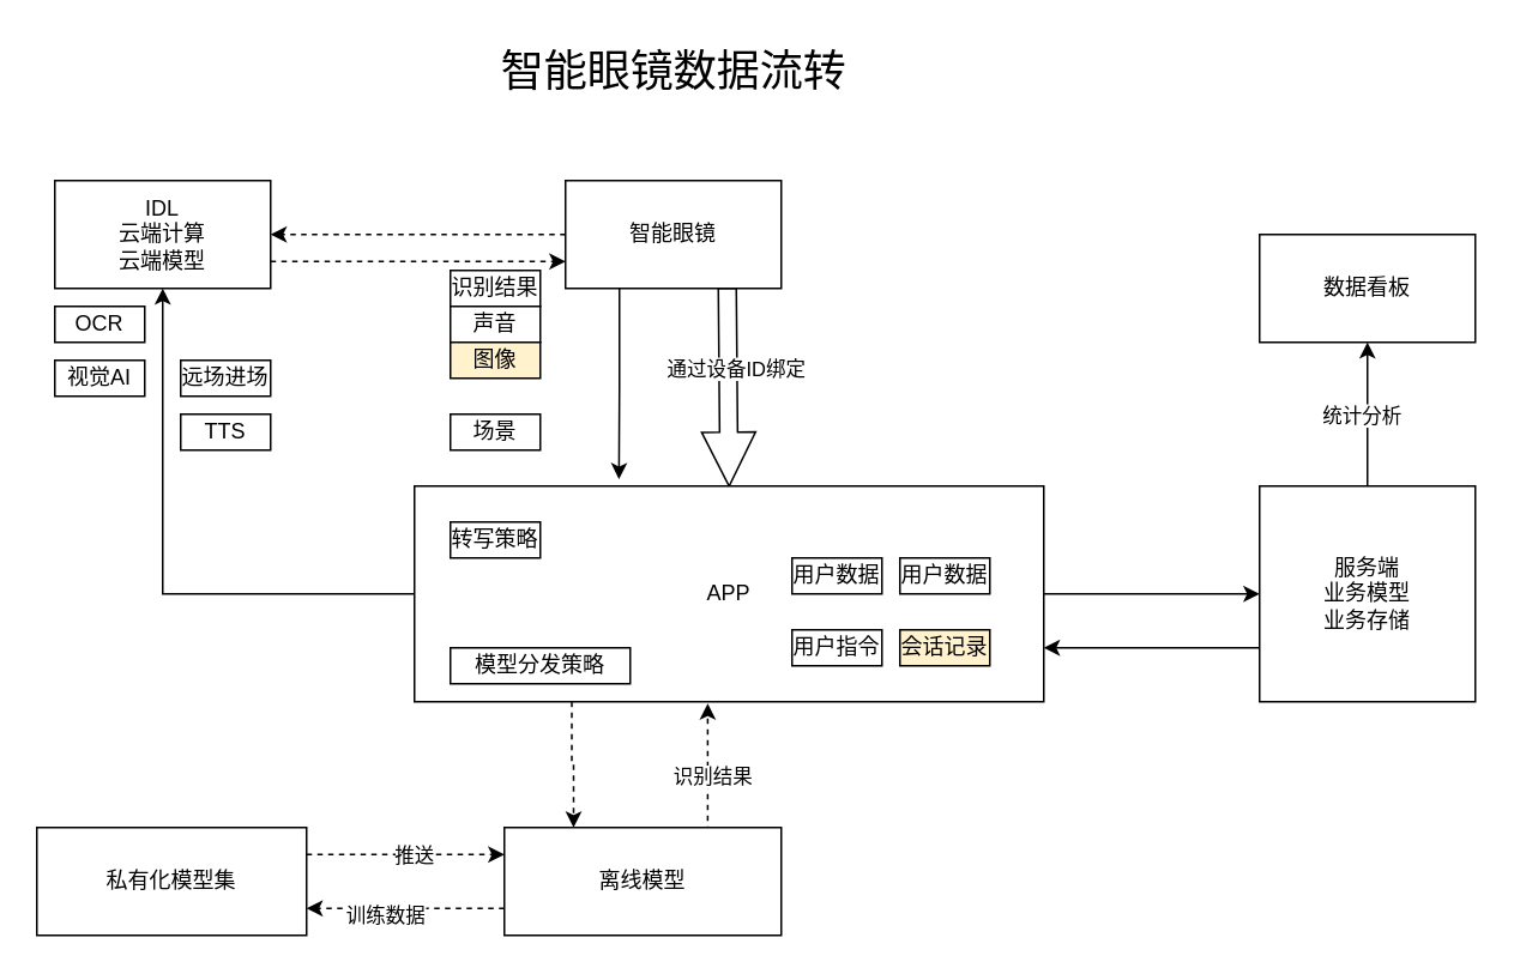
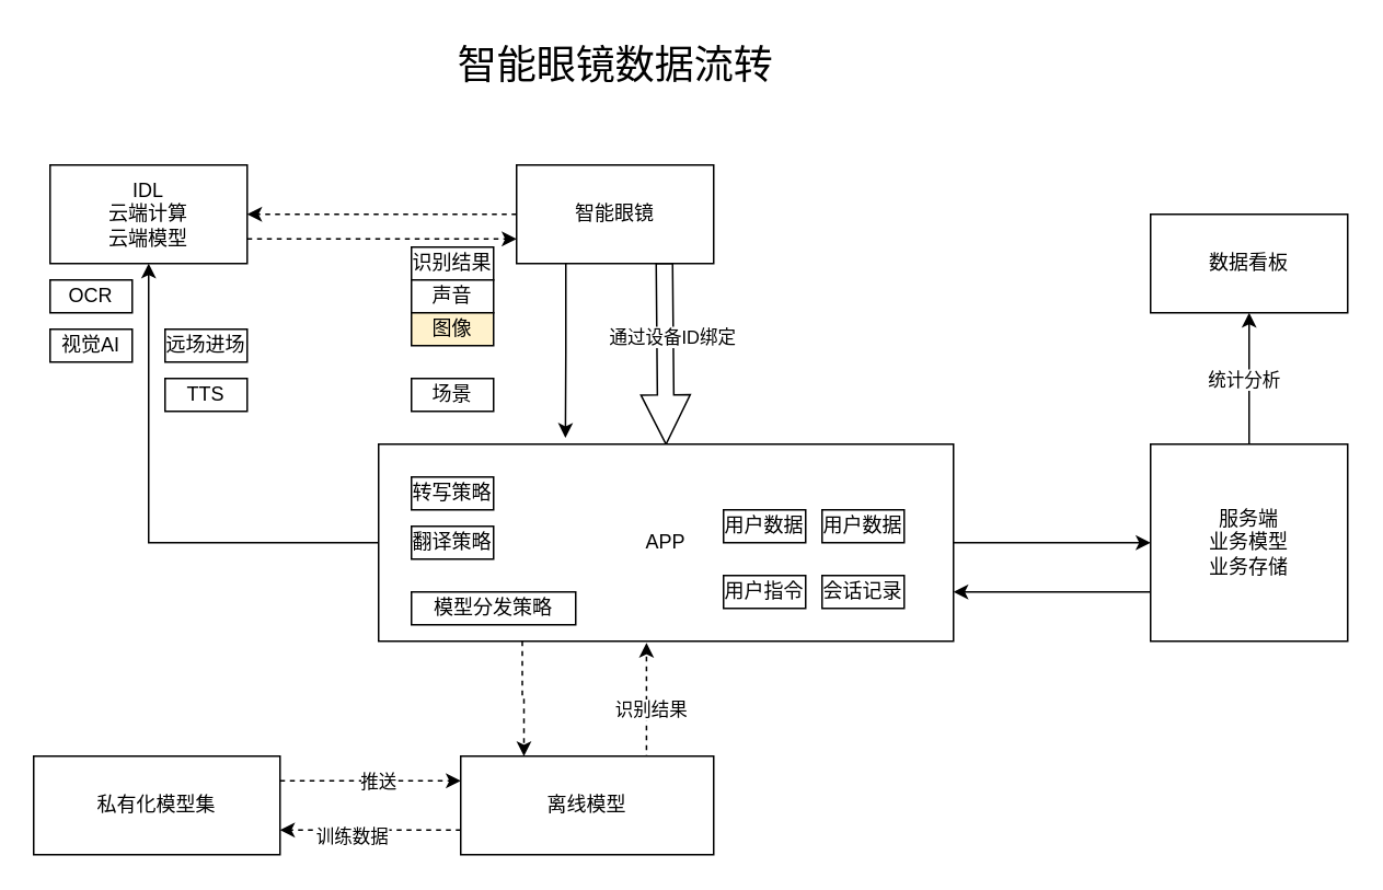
  <mxCell id="0" />
  <mxCell id="1" parent="0" />
  <mxCell id="2" style="edgeStyle=orthogonalEdgeStyle;rounded=0;orthogonalLoop=1;jettySize=auto;html=1;exitX=1;exitY=0.75;exitDx=0;exitDy=0;entryX=0;entryY=0.75;entryDx=0;entryDy=0;dashed=1;" edge="1" parent="1" source="3" target="8"><mxGeometry relative="1" as="geometry" /></mxCell>
  <mxCell id="3" value="IDL&lt;div&gt;云端计算&lt;br&gt;云端模型&lt;/div&gt;" style="rounded=0;whiteSpace=wrap;html=1;" parent="1" vertex="1"><mxGeometry x="30" y="100" width="120" height="60" as="geometry" /></mxCell>
  <mxCell id="4" style="edgeStyle=orthogonalEdgeStyle;rounded=0;orthogonalLoop=1;jettySize=auto;html=1;entryX=0.325;entryY=-0.032;entryDx=0;entryDy=0;entryPerimeter=0;exitX=0.25;exitY=1;exitDx=0;exitDy=0;" edge="1" parent="1" source="8" target="16"><mxGeometry relative="1" as="geometry"><mxPoint x="374" y="160" as="sourcePoint" /><mxPoint x="344" y="310" as="targetPoint" /></mxGeometry></mxCell>
  <mxCell id="5" style="rounded=0;orthogonalLoop=1;jettySize=auto;html=1;exitX=0.75;exitY=1;exitDx=0;exitDy=0;entryX=0.5;entryY=0;entryDx=0;entryDy=0;shape=arrow;" edge="1" parent="1" source="8" target="16"><mxGeometry relative="1" as="geometry" /></mxCell>
  <mxCell id="6" value="通过设备ID绑定" style="edgeLabel;html=1;align=center;verticalAlign=middle;resizable=0;points=[];" vertex="1" connectable="0" parent="5"><mxGeometry x="-0.179" y="4" relative="1" as="geometry"><mxPoint as="offset" /></mxGeometry></mxCell>
  <mxCell id="7" style="edgeStyle=orthogonalEdgeStyle;rounded=0;orthogonalLoop=1;jettySize=auto;html=1;entryX=1;entryY=0.5;entryDx=0;entryDy=0;dashed=1;" edge="1" parent="1" source="8" target="3"><mxGeometry relative="1" as="geometry" /></mxCell>
  <mxCell id="8" value="智能眼镜" style="rounded=0;whiteSpace=wrap;html=1;" vertex="1" parent="1"><mxGeometry x="314" y="100" width="120" height="60" as="geometry" /></mxCell>
  <mxCell id="9" style="edgeStyle=orthogonalEdgeStyle;rounded=0;orthogonalLoop=1;jettySize=auto;html=1;exitX=0;exitY=0.75;exitDx=0;exitDy=0;entryX=1;entryY=0.75;entryDx=0;entryDy=0;" edge="1" parent="1" source="12" target="16"><mxGeometry relative="1" as="geometry" /></mxCell>
  <mxCell id="10" style="edgeStyle=orthogonalEdgeStyle;rounded=0;orthogonalLoop=1;jettySize=auto;html=1;exitX=0.5;exitY=0;exitDx=0;exitDy=0;entryX=0.5;entryY=1;entryDx=0;entryDy=0;" edge="1" parent="1" source="12" target="40"><mxGeometry relative="1" as="geometry" /></mxCell>
  <mxCell id="11" value="统计分析" style="edgeLabel;html=1;align=center;verticalAlign=middle;resizable=0;points=[];" vertex="1" connectable="0" parent="10"><mxGeometry x="0.004" y="4" relative="1" as="geometry"><mxPoint as="offset" /></mxGeometry></mxCell>
  <mxCell id="12" value="服务端&lt;div&gt;业务模型&lt;/div&gt;&lt;div&gt;业务存储&lt;/div&gt;" style="whiteSpace=wrap;html=1;rounded=0;" vertex="1" parent="1"><mxGeometry x="700" y="270" width="120" height="120" as="geometry" /></mxCell>
  <mxCell id="13" style="edgeStyle=orthogonalEdgeStyle;rounded=0;orthogonalLoop=1;jettySize=auto;html=1;entryX=0.5;entryY=1;entryDx=0;entryDy=0;" edge="1" parent="1" source="16" target="3"><mxGeometry relative="1" as="geometry" /></mxCell>
  <mxCell id="14" style="edgeStyle=orthogonalEdgeStyle;rounded=0;orthogonalLoop=1;jettySize=auto;html=1;exitX=1;exitY=0.5;exitDx=0;exitDy=0;entryX=0;entryY=0.5;entryDx=0;entryDy=0;" edge="1" parent="1" source="16" target="12"><mxGeometry relative="1" as="geometry" /></mxCell>
  <mxCell id="15" style="edgeStyle=orthogonalEdgeStyle;rounded=0;orthogonalLoop=1;jettySize=auto;html=1;exitX=0.25;exitY=1;exitDx=0;exitDy=0;entryX=0.25;entryY=0;entryDx=0;entryDy=0;dashed=1;" edge="1" parent="1" source="16" target="21"><mxGeometry relative="1" as="geometry" /></mxCell>
  <mxCell id="16" value="APP" style="rounded=0;whiteSpace=wrap;html=1;" vertex="1" parent="1"><mxGeometry x="230" y="270" width="350" height="120" as="geometry" /></mxCell>
  <mxCell id="17" style="edgeStyle=orthogonalEdgeStyle;rounded=0;orthogonalLoop=1;jettySize=auto;html=1;exitX=0.75;exitY=0;exitDx=0;exitDy=0;entryX=0.466;entryY=1.008;entryDx=0;entryDy=0;dashed=1;entryPerimeter=0;" edge="1" parent="1" source="21" target="16"><mxGeometry relative="1" as="geometry"><Array as="points"><mxPoint x="393" y="460" /></Array></mxGeometry></mxCell>
  <mxCell id="18" value="识别结果" style="edgeLabel;html=1;align=center;verticalAlign=middle;resizable=0;points=[];" vertex="1" connectable="0" parent="17"><mxGeometry x="-0.138" y="-2" relative="1" as="geometry"><mxPoint as="offset" /></mxGeometry></mxCell>
  <mxCell id="19" style="edgeStyle=orthogonalEdgeStyle;rounded=0;orthogonalLoop=1;jettySize=auto;html=1;exitX=0;exitY=0.75;exitDx=0;exitDy=0;entryX=1;entryY=0.75;entryDx=0;entryDy=0;dashed=1;" edge="1" parent="1" source="21" target="33"><mxGeometry relative="1" as="geometry" /></mxCell>
  <mxCell id="20" value="训练数据" style="edgeLabel;html=1;align=center;verticalAlign=middle;resizable=0;points=[];" vertex="1" connectable="0" parent="19"><mxGeometry x="0.226" y="3" relative="1" as="geometry"><mxPoint as="offset" /></mxGeometry></mxCell>
  <mxCell id="21" value="离线模型" style="rounded=0;whiteSpace=wrap;html=1;" vertex="1" parent="1"><mxGeometry x="280" y="460" width="154" height="60" as="geometry" /></mxCell>
  <mxCell id="22" value="用户数据" style="rounded=0;whiteSpace=wrap;html=1;" vertex="1" parent="1"><mxGeometry x="440" y="310" width="50" height="20" as="geometry" /></mxCell>
  <mxCell id="23" value="远场进场" style="rounded=0;whiteSpace=wrap;html=1;" vertex="1" parent="1"><mxGeometry x="100" y="200" width="50" height="20" as="geometry" /></mxCell>
  <mxCell id="24" value="TTS" style="rounded=0;whiteSpace=wrap;html=1;" vertex="1" parent="1"><mxGeometry x="100" y="230" width="50" height="20" as="geometry" /></mxCell>
  <mxCell id="25" value="用户指令" style="rounded=0;whiteSpace=wrap;html=1;" vertex="1" parent="1"><mxGeometry x="440" y="350" width="50" height="20" as="geometry" /></mxCell>
  <mxCell id="26" value="用户数据" style="rounded=0;whiteSpace=wrap;html=1;" vertex="1" parent="1"><mxGeometry x="500" y="310" width="50" height="20" as="geometry" /></mxCell>
  <mxCell id="27" value="识别结果" style="rounded=0;whiteSpace=wrap;html=1;" vertex="1" parent="1"><mxGeometry x="250" y="150" width="50" height="20" as="geometry" /></mxCell>
- <mxCell id="28" value="会话记录" style="rounded=0;whiteSpace=wrap;html=1;fillColor=#fff2cc;" vertex="1" parent="1"><mxGeometry x="500" y="350" width="50" height="20" as="geometry" /></mxCell>
+ <mxCell id="28" value="会话记录" style="rounded=0;whiteSpace=wrap;html=1;" vertex="1" parent="1"><mxGeometry x="500" y="350" width="50" height="20" as="geometry" /></mxCell>
  <mxCell id="29" value="转写策略" style="rounded=0;whiteSpace=wrap;html=1;" vertex="1" parent="1"><mxGeometry x="250" y="290" width="50" height="20" as="geometry" /></mxCell>
+ <mxCell id="30" value="翻译策略" style="rounded=0;whiteSpace=wrap;html=1;" vertex="1" parent="1"><mxGeometry x="250" y="320" width="50" height="20" as="geometry" /></mxCell>
  <mxCell id="31" style="edgeStyle=orthogonalEdgeStyle;rounded=0;orthogonalLoop=1;jettySize=auto;html=1;entryX=0;entryY=0.25;entryDx=0;entryDy=0;exitX=1;exitY=0.25;exitDx=0;exitDy=0;dashed=1;" edge="1" parent="1" source="33" target="21"><mxGeometry relative="1" as="geometry" /></mxCell>
  <mxCell id="32" value="推送" style="edgeLabel;html=1;align=center;verticalAlign=middle;resizable=0;points=[];" vertex="1" connectable="0" parent="31"><mxGeometry x="0.066" relative="1" as="geometry"><mxPoint as="offset" /></mxGeometry></mxCell>
  <mxCell id="33" value="私有化模型集" style="rounded=0;whiteSpace=wrap;html=1;" vertex="1" parent="1"><mxGeometry x="20" y="460" width="150" height="60" as="geometry" /></mxCell>
  <mxCell id="34" value="模型分发策略" style="rounded=0;whiteSpace=wrap;html=1;" vertex="1" parent="1"><mxGeometry x="250" y="360" width="100" height="20" as="geometry" /></mxCell>
  <mxCell id="35" value="&lt;font style=&quot;font-size: 24px;&quot;&gt;智能眼镜数据流转&lt;/font&gt;" style="text;html=1;align=center;verticalAlign=middle;resizable=0;points=[];autosize=1;strokeColor=none;fillColor=none;" vertex="1" parent="1"><mxGeometry x="264" y="20" width="220" height="40" as="geometry" /></mxCell>
  <mxCell id="36" value="OCR" style="rounded=0;whiteSpace=wrap;html=1;" vertex="1" parent="1"><mxGeometry x="30" y="170" width="50" height="20" as="geometry" /></mxCell>
  <mxCell id="37" value="视觉AI" style="rounded=0;whiteSpace=wrap;html=1;" vertex="1" parent="1"><mxGeometry x="30" y="200" width="50" height="20" as="geometry" /></mxCell>
  <mxCell id="38" value="声音" style="rounded=0;whiteSpace=wrap;html=1;" vertex="1" parent="1"><mxGeometry x="250" y="170" width="50" height="20" as="geometry" /></mxCell>
  <mxCell id="39" value="图像" style="rounded=0;whiteSpace=wrap;html=1;fillColor=#fff2cc;" vertex="1" parent="1"><mxGeometry x="250" y="190" width="50" height="20" as="geometry" /></mxCell>
  <mxCell id="40" value="数据看板" style="rounded=0;whiteSpace=wrap;html=1;" vertex="1" parent="1"><mxGeometry x="700" y="130" width="120" height="60" as="geometry" /></mxCell>
  <mxCell id="41" value="场景" style="rounded=0;whiteSpace=wrap;html=1;" vertex="1" parent="1"><mxGeometry x="250" y="230" width="50" height="20" as="geometry" /></mxCell>
